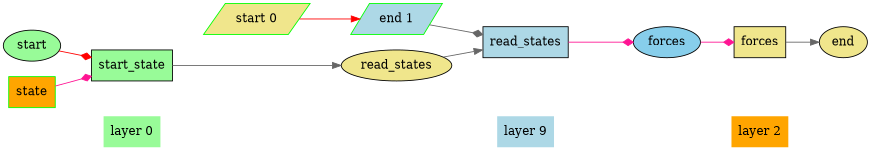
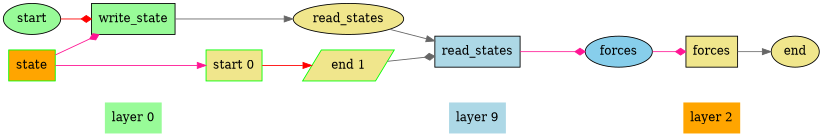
  digraph {
    rankdir=LR
    node [shape=point style=filled]
    n1 [fillcolor=palegreen label="layer 0" shape=plaintext]
-   n2 [fillcolor=palegreen label=start_state shape=rect]
+   n2 [fillcolor=palegreen label=write_state shape=rect]
    layer_0_b [style=invis]
    layer_0_a [style=invis]
-   n5 [color="#00ff00" fillcolor=khaki label="start 0" shape=parallelogram]
+   n5 [color="#00ff00" fillcolor=khaki label="start 0" shape=box]
    n6 [fillcolor=lightblue label="layer 9" shape=plaintext]
    n7 [fillcolor=lightblue label=read_states shape=rect]
    layer_1_b [style=invis]
-   n9 [color="#00ff00" fillcolor=lightblue label="end 1" shape=parallelogram]
+   n9 [color="#00ff00" fillcolor=khaki label="end 1" shape=parallelogram]
    layer_1_a [style=invis]
    n11 [fillcolor=orange label="layer 2" shape=plaintext]
    n12 [fillcolor=khaki label=forces shape=rect]
    layer_2_b [style=invis]
    layer_2_a [style=invis]
    n15 [fillcolor=khaki label=read_states shape=""]
    n16 [fillcolor=skyblue label=forces shape=""]
    n17 [fillcolor=khaki label=end shape=""]
    n18 [fillcolor=palegreen label=start shape=""]
    n19 [color="#00ff00" fillcolor=orange label=state shape=box]
    subgraph sub_1 {
      rank=same
      n1
      n2
    }
    subgraph sub_2 {
      rank=same
      layer_0_b
    }
    subgraph sub_3 {
      rank=same
      layer_0_a
      n5
    }
    subgraph sub_4 {
      rank=same
      n6
      n7
    }
    subgraph sub_5 {
      rank=same
      layer_1_b
      n9
    }
    subgraph sub_6 {
      rank=same
      layer_1_a
    }
    subgraph sub_7 {
      rank=same
      n11
      n12
    }
    subgraph sub_8 {
      rank=same
      layer_2_b
    }
    subgraph sub_9 {
      rank=same
      layer_2_a
    }
    n1 -> layer_0_a [style=invis]
    n2 -> n15 [arrowhead=normal color=gray40]
    layer_0_b -> n1 [style=invis]
    layer_0_a -> layer_1_b [style=invis]
    n5 -> n9 [arrowhead=normal color=red]
    n6 -> layer_1_a [style=invis]
    n7 -> n16 [arrowhead=diamond color=deeppink]
    layer_1_b -> n6 [style=invis]
    n9 -> n7 [arrowhead=diamond color=gray40]
    layer_1_a -> layer_2_b [style=invis]
    n11 -> layer_2_a [style=invis]
    n12 -> n17 [arrowhead=normal color=gray40]
    layer_2_b -> n11 [style=invis]
    n15 -> n7 [arrowhead=normal color=gray40]
    n16 -> n12 [arrowhead=diamond color=deeppink]
    n18 -> n2 [arrowhead=diamond color=red]
    n19 -> n2 [arrowhead=diamond color=deeppink]
+   n19 -> n5 [arrowhead=normal color=deeppink]
  }
